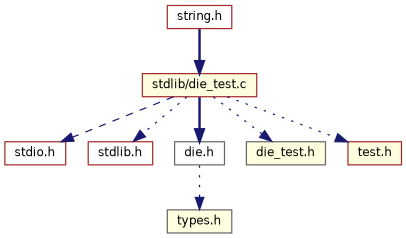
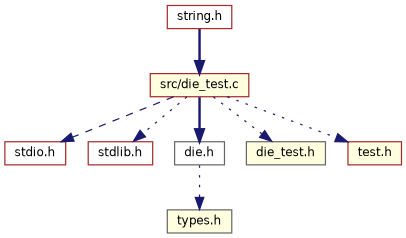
  digraph {
    node [color=brown fillcolor=lightyellow fontname=Helvetica fontsize=10 shape=record style=filled]
    edge [color=midnightblue fontname=Helvetica fontsize=10 labelfontname=Helvetica labelfontsize=10 style=dotted]
-   n1 [fontcolor=black height=0.2 label="stdlib/die_test.c" width=0.4]
+   n1 [fontcolor=black height=0.2 label="src/die_test.c" width=0.4]
    n2 [fillcolor=white height=0.2 label="stdio.h" width=0.4]
    n3 [fillcolor=white height=0.2 label="stdlib.h" width=0.4]
    n4 [color=gray40 fillcolor=white height=0.2 label="die.h" width=0.4]
    n5 [color=gray40 height=0.2 label="die_test.h" width=0.4]
    n6 [height=0.2 label="test.h" width=0.4]
    n7 [fillcolor=white height=0.2 label="string.h" width=0.4]
    n8 [color=gray40 height=0.2 label="types.h" width=0.4]
    n1 -> n2 [style=dashed]
    n1 -> n3
    n1 -> n4 [style=bold]
    n1 -> n5
    n1 -> n6
    n4 -> n8
    n7 -> n1 [style=bold]
  }
